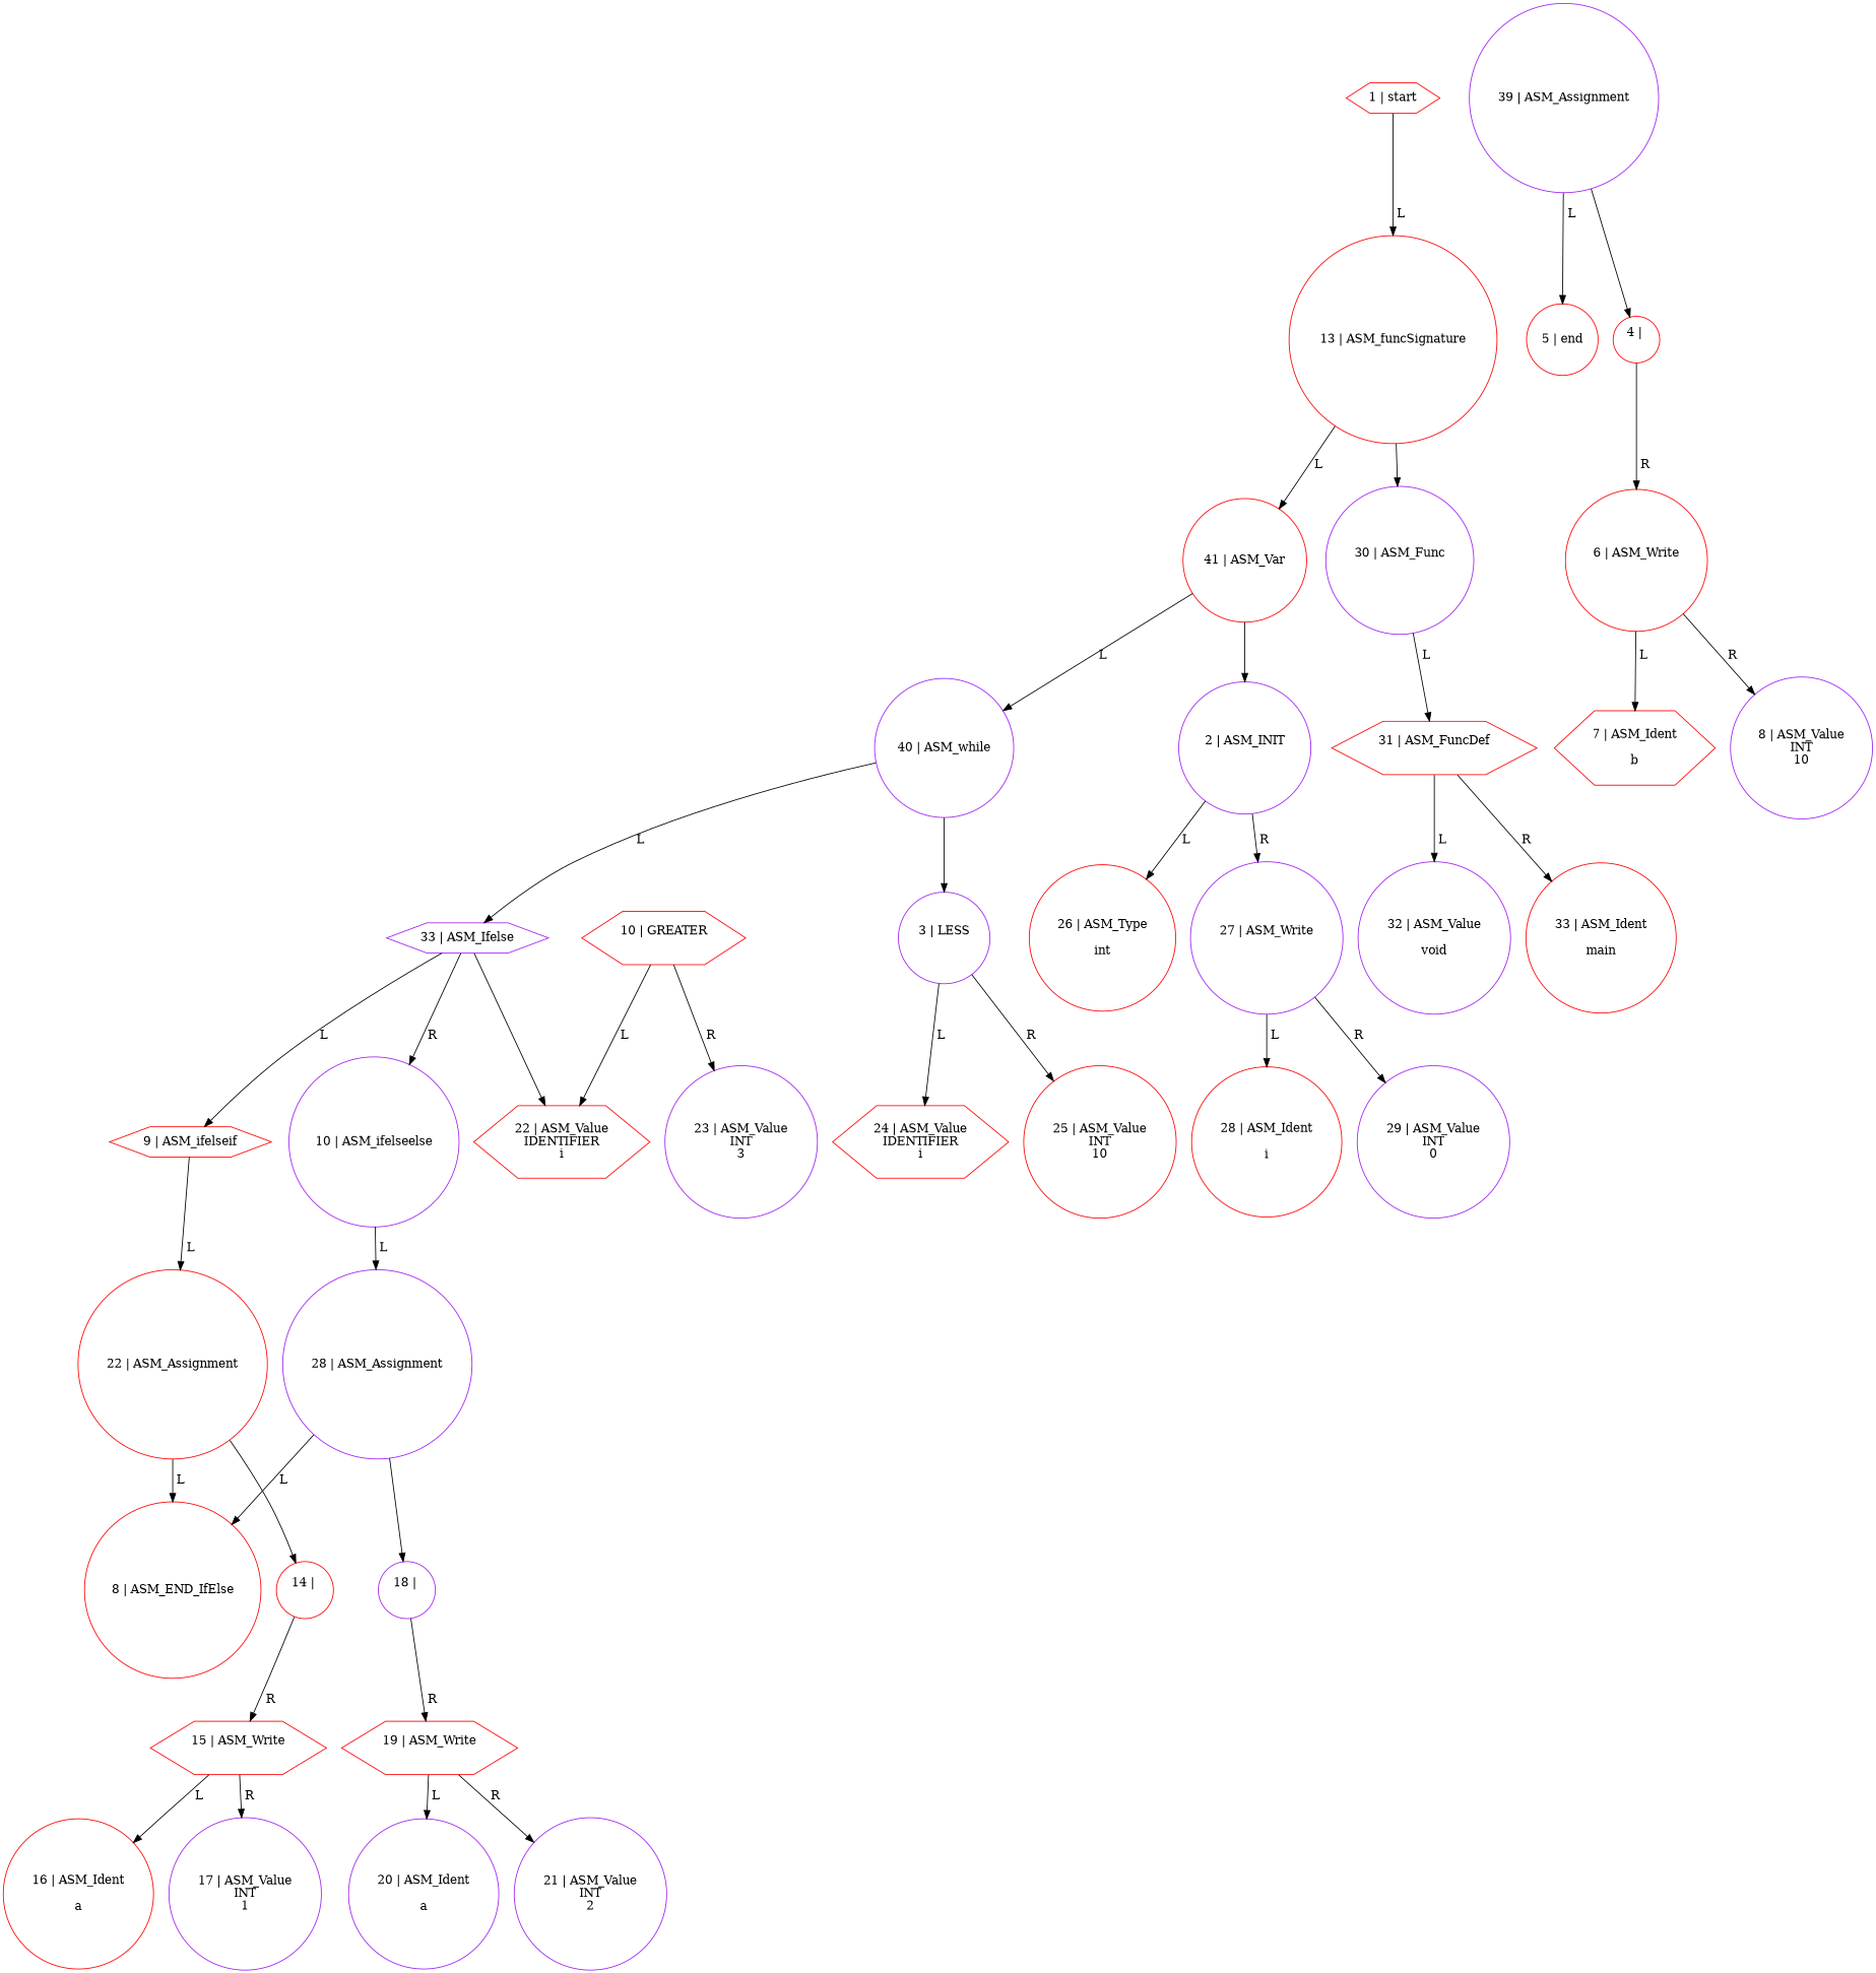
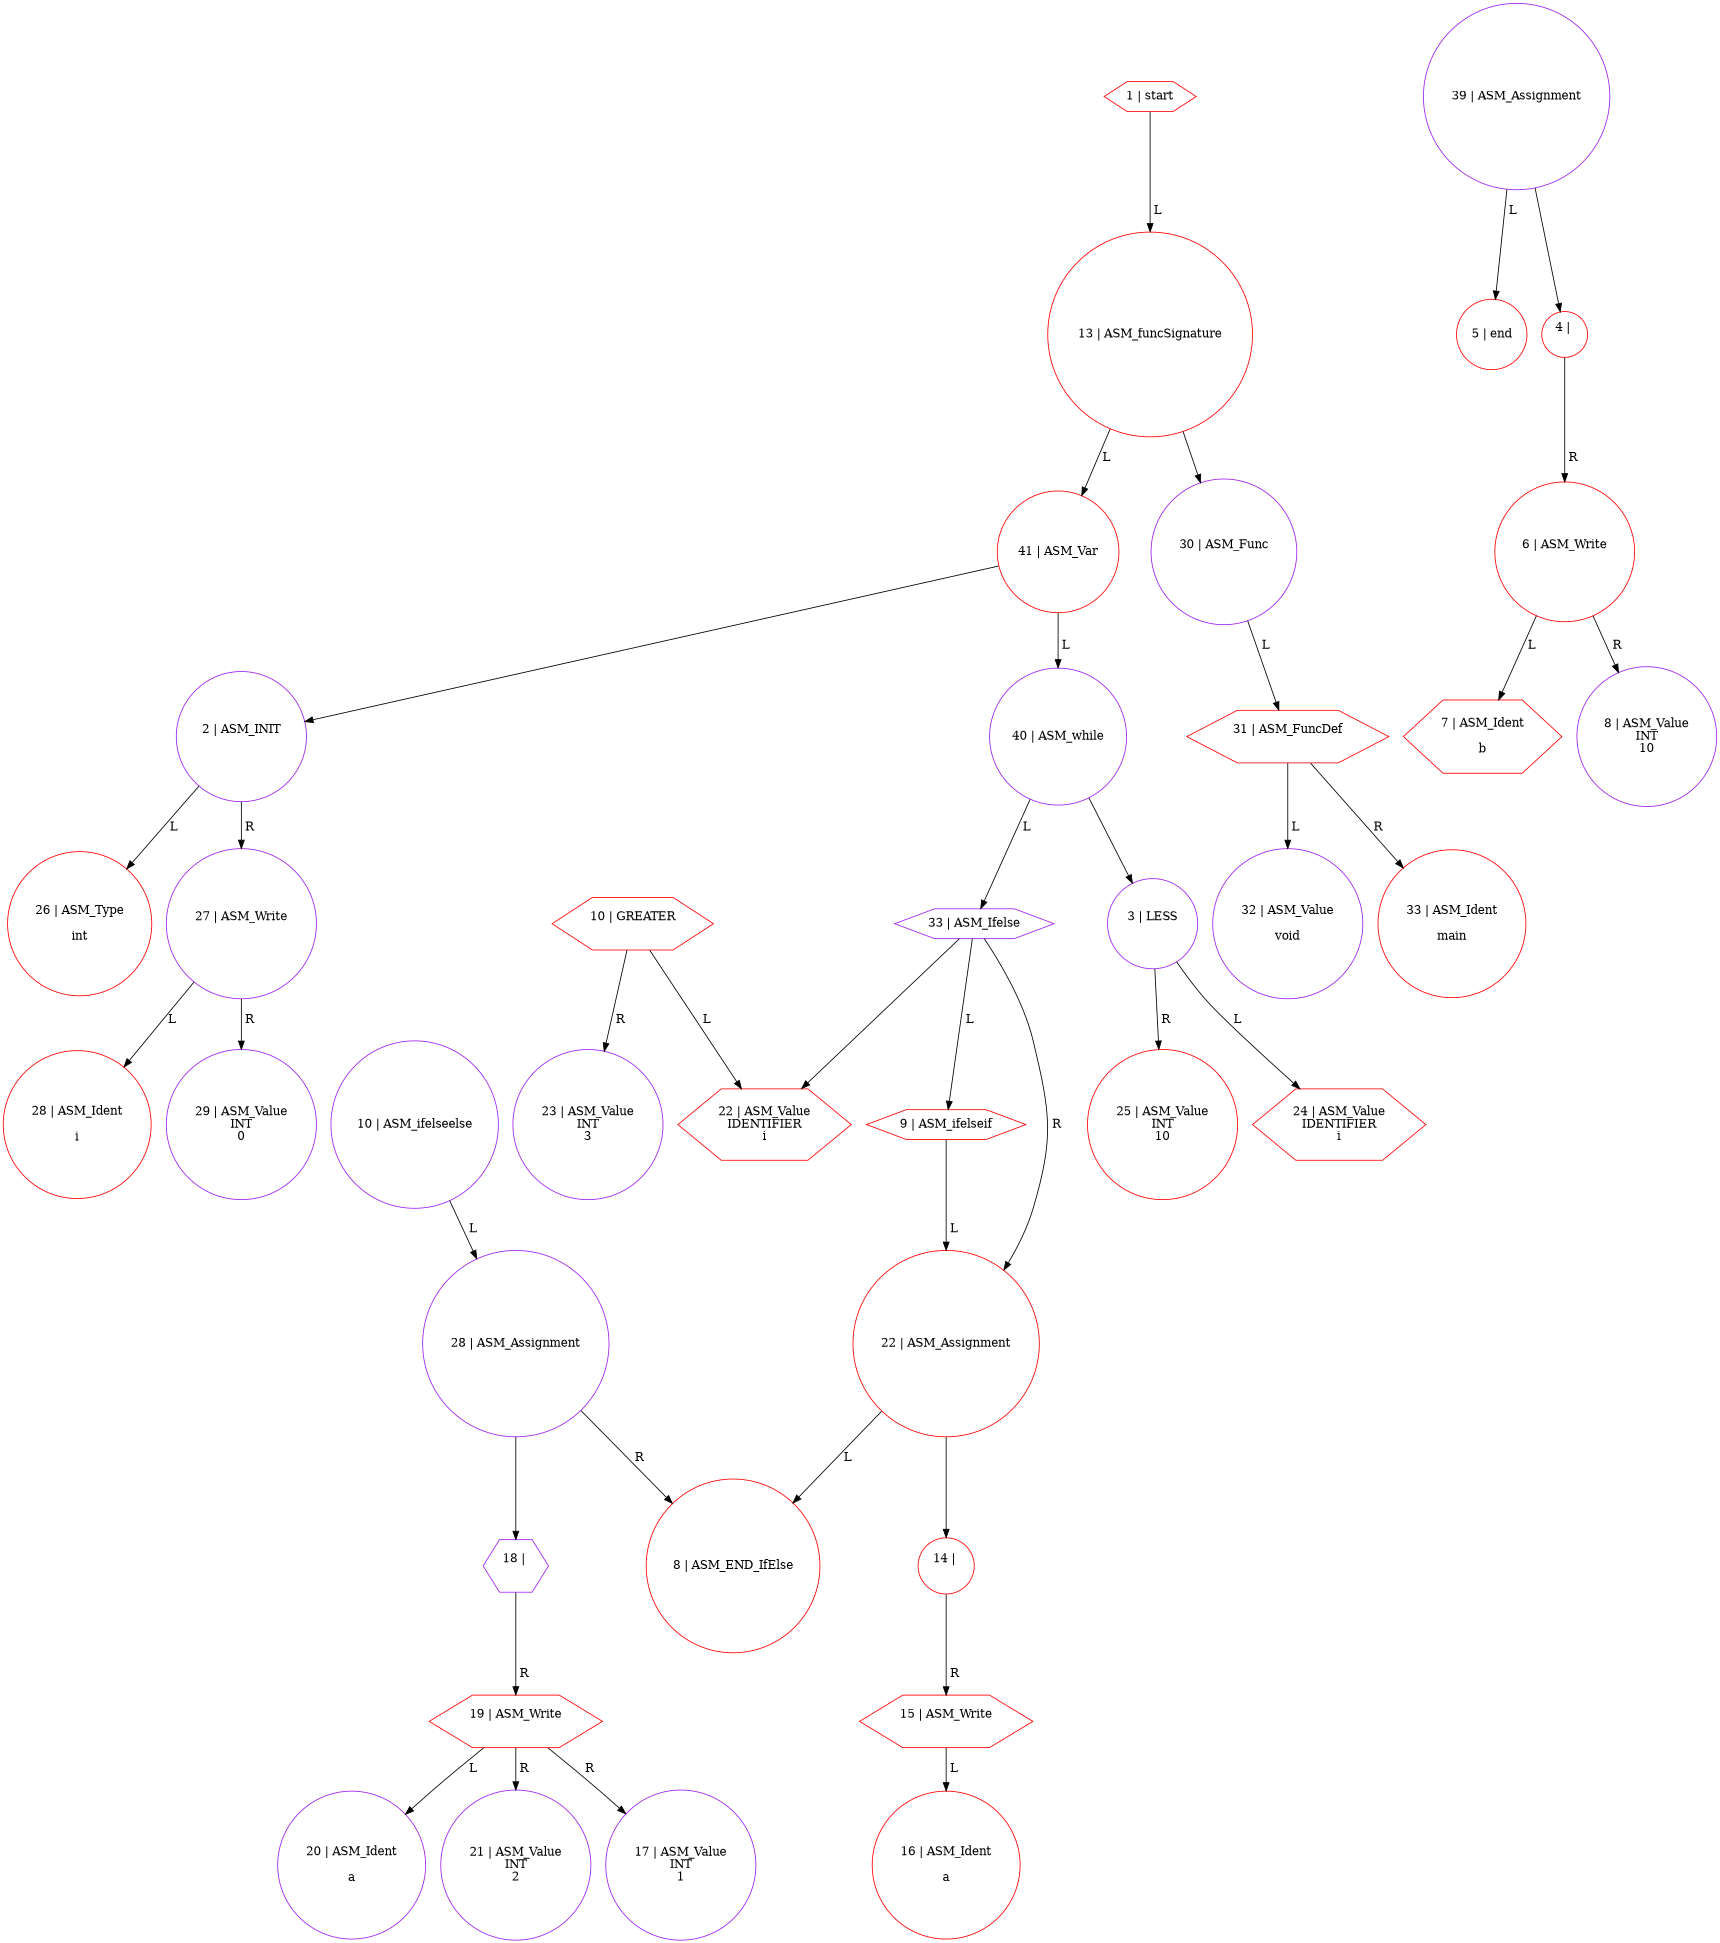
  digraph {
    node [color=red shape=circle]
    "1 | start" [shape=hexagon]
    "13 | ASM_funcSignature"
    "41 | ASM_Var"
    "30 | ASM_Func\n\n" [color=purple]
    "40 | ASM_while" [color=purple]
    "2 | ASM_INIT\n\n" [color=purple]
    "31 | ASM_FuncDef\n\n" [shape=hexagon]
    "33 | ASM_Ifelse" [color=purple shape=hexagon]
    "3 | LESS\n\n" [color=purple]
    "26 | ASM_Type\n\nint"
    "27 | ASM_Write\n\n" [color=purple]
    "9 | ASM_ifelseif" [shape=hexagon]
    "10 | ASM_ifelseelse" [color=purple]
    "22 | ASM_Value\nIDENTIFIER\ni" [shape=hexagon]
    "24 | ASM_Value\nIDENTIFIER\ni" [shape=hexagon]
    "25 | ASM_Value\nINT\n10"
    "22 | ASM_Assignment"
    "28 | ASM_Assignment" [color=purple]
    "10 | GREATER\n\n" [shape=hexagon]
    "23 | ASM_Value\nINT\n3" [color=purple]
    "8 | ASM_END_IfElse"
    "14 | \n\n"
    "15 | ASM_Write\n\n" [shape=hexagon]
    "39 | ASM_Assignment" [color=purple]
    "5 | end"
    "4 | \n\n"
    "6 | ASM_Write\n\n"
    "7 | ASM_Ident\n\nb" [shape=hexagon]
    "8 | ASM_Value\nINT\n10" [color=purple]
    "16 | ASM_Ident\n\na"
    "17 | ASM_Value\nINT\n1" [color=purple]
-   "18 | \n\n" [color=purple]
+   "18 | \n\n" [color=purple shape=hexagon]
    "19 | ASM_Write\n\n" [shape=hexagon]
    "20 | ASM_Ident\n\na" [color=purple]
    "21 | ASM_Value\nINT\n2" [color=purple]
    "28 | ASM_Ident\n\ni"
    "29 | ASM_Value\nINT\n0" [color=purple]
    "32 | ASM_Value\n\nvoid" [color=purple]
    "33 | ASM_Ident\n\nmain"
    "1 | start" -> "13 | ASM_funcSignature" [label=" L "]
    "13 | ASM_funcSignature" -> "41 | ASM_Var" [label=" L "]
    "13 | ASM_funcSignature" -> "30 | ASM_Func\n\n" [shape=box]
    "41 | ASM_Var" -> "40 | ASM_while" [label=" L "]
    "41 | ASM_Var" -> "2 | ASM_INIT\n\n" [shape=box]
    "30 | ASM_Func\n\n" -> "31 | ASM_FuncDef\n\n" [label=" L "]
    "40 | ASM_while" -> "33 | ASM_Ifelse" [label=" L "]
    "40 | ASM_while" -> "3 | LESS\n\n" [shape=box]
    "2 | ASM_INIT\n\n" -> "26 | ASM_Type\n\nint" [label=" L "]
    "2 | ASM_INIT\n\n" -> "27 | ASM_Write\n\n" [label=" R "]
    "31 | ASM_FuncDef\n\n" -> "32 | ASM_Value\n\nvoid" [label=" L "]
    "31 | ASM_FuncDef\n\n" -> "33 | ASM_Ident\n\nmain" [label=" R "]
    "33 | ASM_Ifelse" -> "9 | ASM_ifelseif" [label=" L "]
-   "33 | ASM_Ifelse" -> "10 | ASM_ifelseelse" [label=" R "]
+   "33 | ASM_Ifelse" -> "22 | ASM_Assignment" [label=" R "]
    "33 | ASM_Ifelse" -> "22 | ASM_Value\nIDENTIFIER\ni" [shape=box]
    "3 | LESS\n\n" -> "24 | ASM_Value\nIDENTIFIER\ni" [label=" L "]
    "3 | LESS\n\n" -> "25 | ASM_Value\nINT\n10" [label=" R "]
    "27 | ASM_Write\n\n" -> "28 | ASM_Ident\n\ni" [label=" L "]
    "27 | ASM_Write\n\n" -> "29 | ASM_Value\nINT\n0" [label=" R "]
    "9 | ASM_ifelseif" -> "22 | ASM_Assignment" [label=" L "]
    "10 | ASM_ifelseelse" -> "28 | ASM_Assignment" [label=" L "]
    "22 | ASM_Assignment" -> "8 | ASM_END_IfElse" [label=" L "]
    "22 | ASM_Assignment" -> "14 | \n\n" [shape=box]
-   "28 | ASM_Assignment" -> "8 | ASM_END_IfElse" [label=" L "]
+   "28 | ASM_Assignment" -> "8 | ASM_END_IfElse" [label=" R "]
    "28 | ASM_Assignment" -> "18 | \n\n" [shape=box]
    "10 | GREATER\n\n" -> "22 | ASM_Value\nIDENTIFIER\ni" [label=" L "]
    "10 | GREATER\n\n" -> "23 | ASM_Value\nINT\n3" [label=" R "]
    "14 | \n\n" -> "15 | ASM_Write\n\n" [label=" R "]
    "15 | ASM_Write\n\n" -> "16 | ASM_Ident\n\na" [label=" L "]
-   "15 | ASM_Write\n\n" -> "17 | ASM_Value\nINT\n1" [label=" R "]
+   "19 | ASM_Write\n\n" -> "17 | ASM_Value\nINT\n1" [label=" R "]
    "39 | ASM_Assignment" -> "5 | end" [label=" L "]
    "39 | ASM_Assignment" -> "4 | \n\n" [shape=box]
    "4 | \n\n" -> "6 | ASM_Write\n\n" [label=" R "]
    "6 | ASM_Write\n\n" -> "7 | ASM_Ident\n\nb" [label=" L "]
    "6 | ASM_Write\n\n" -> "8 | ASM_Value\nINT\n10" [label=" R "]
    "18 | \n\n" -> "19 | ASM_Write\n\n" [label=" R "]
    "19 | ASM_Write\n\n" -> "20 | ASM_Ident\n\na" [label=" L "]
    "19 | ASM_Write\n\n" -> "21 | ASM_Value\nINT\n2" [label=" R "]
  }
